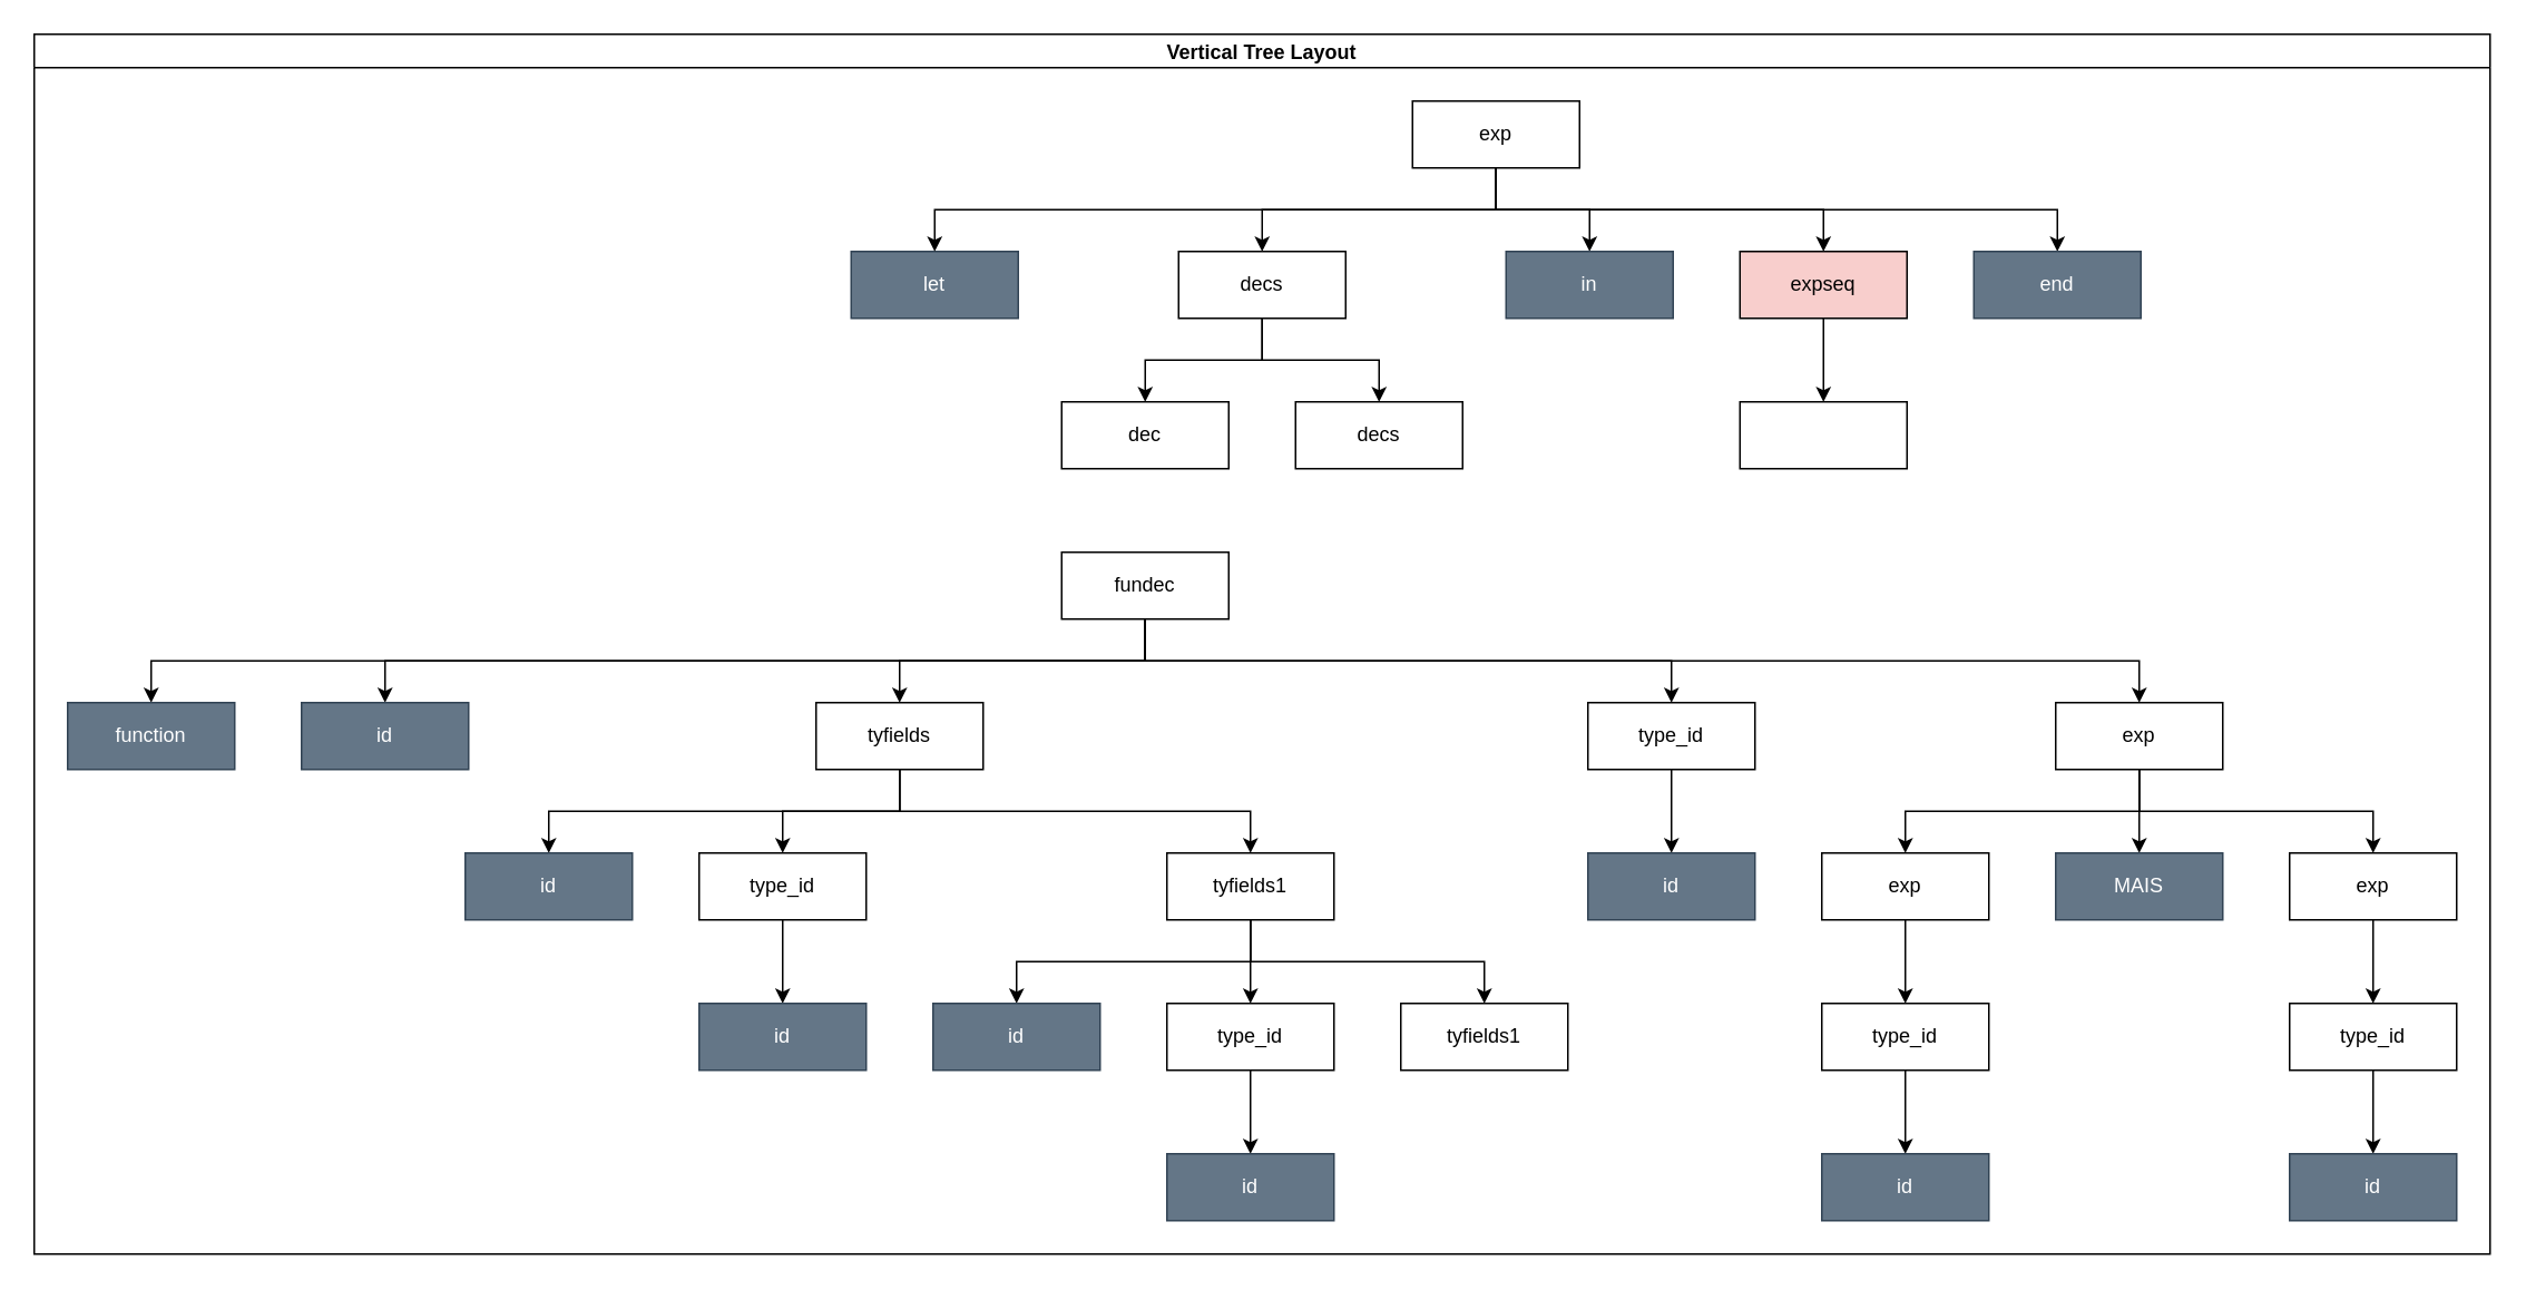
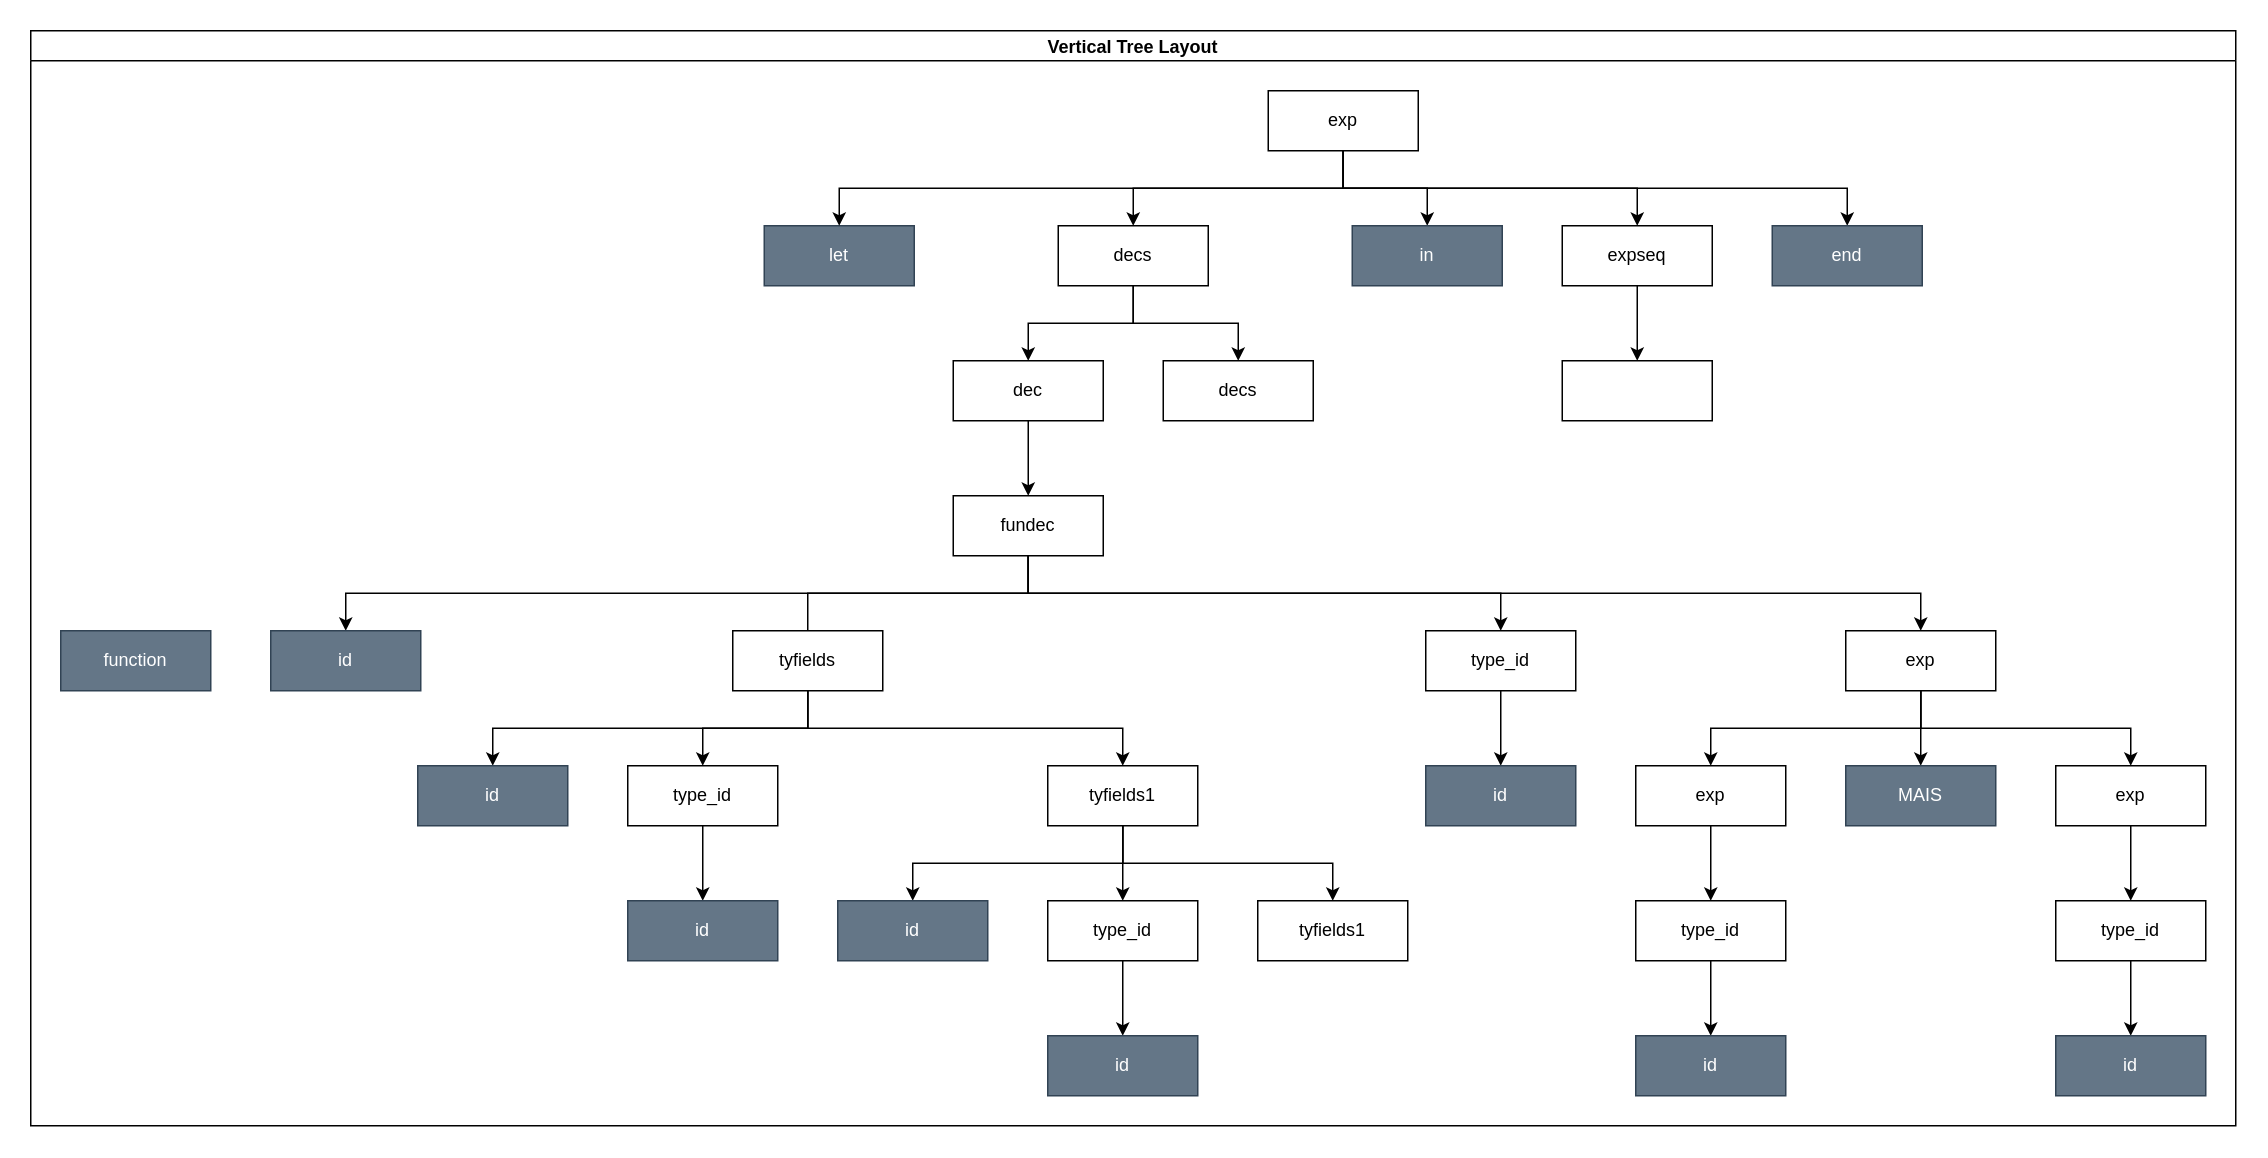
  <mxCell id="0" />
  <mxCell id="1" parent="0" />
  <mxCell id="2" value="Vertical Tree Layout" style="swimlane;startSize=20;horizontal=1;childLayout=treeLayout;horizontalTree=0;resizable=0;containerType=tree;" vertex="1" parent="1"><mxGeometry x="20" y="20" width="1470" height="730" as="geometry" /></mxCell>
  <mxCell id="3" value="exp" style="whiteSpace=wrap;html=1;" vertex="1" parent="2"><mxGeometry x="825" y="40" width="100" height="40" as="geometry" /></mxCell>
  <mxCell id="4" value="let" style="whiteSpace=wrap;html=1;fillColor=#647687;fontColor=#ffffff;strokeColor=#314354;" vertex="1" parent="2"><mxGeometry x="489" y="130" width="100" height="40" as="geometry" /></mxCell>
  <mxCell id="5" value="" style="edgeStyle=elbowEdgeStyle;elbow=vertical;html=1;rounded=0;" edge="1" parent="2" source="3" target="4"><mxGeometry relative="1" as="geometry" /></mxCell>
  <mxCell id="6" value="decs" style="whiteSpace=wrap;html=1;" vertex="1" parent="2"><mxGeometry x="685" y="130" width="100" height="40" as="geometry" /></mxCell>
  <mxCell id="7" value="" style="edgeStyle=elbowEdgeStyle;elbow=vertical;html=1;rounded=0;" edge="1" parent="2" source="3" target="6"><mxGeometry relative="1" as="geometry" /></mxCell>
  <mxCell id="8" value="" style="edgeStyle=orthogonalEdgeStyle;rounded=0;orthogonalLoop=1;jettySize=auto;html=1;" edge="1" source="3" target="9" parent="2"><mxGeometry relative="1" as="geometry" /></mxCell>
  <mxCell id="9" value="in" style="whiteSpace=wrap;html=1;fillColor=#647687;fontColor=#ffffff;strokeColor=#314354;" vertex="1" parent="2"><mxGeometry x="881" y="130" width="100" height="40" as="geometry" /></mxCell>
  <mxCell id="10" value="" style="edgeStyle=orthogonalEdgeStyle;rounded=0;orthogonalLoop=1;jettySize=auto;html=1;exitX=0.5;exitY=1;exitDx=0;exitDy=0;" edge="1" source="3" target="11" parent="2"><mxGeometry relative="1" as="geometry" /></mxCell>
  <mxCell id="11" value="end" style="whiteSpace=wrap;html=1;fillColor=#647687;fontColor=#ffffff;strokeColor=#314354;" vertex="1" parent="2"><mxGeometry x="1161" y="130" width="100" height="40" as="geometry" /></mxCell>
  <mxCell id="12" value="" style="edgeStyle=orthogonalEdgeStyle;rounded=0;orthogonalLoop=1;jettySize=auto;html=1;exitX=0.5;exitY=1;exitDx=0;exitDy=0;" edge="1" source="3" target="13" parent="2"><mxGeometry relative="1" as="geometry" /></mxCell>
- <mxCell id="13" value="expseq" style="whiteSpace=wrap;html=1;fillColor=#f8cecc;" vertex="1" parent="2"><mxGeometry x="1021" y="130" width="100" height="40" as="geometry" /></mxCell>
+ <mxCell id="13" value="expseq" style="whiteSpace=wrap;html=1;" vertex="1" parent="2"><mxGeometry x="1021" y="130" width="100" height="40" as="geometry" /></mxCell>
  <mxCell id="14" value="" style="edgeStyle=elbowEdgeStyle;elbow=vertical;html=1;rounded=0;" edge="1" target="15" source="6" parent="2"><mxGeometry relative="1" as="geometry"><mxPoint x="-3985.6" y="240" as="sourcePoint" /></mxGeometry></mxCell>
  <mxCell id="15" value="dec" style="whiteSpace=wrap;html=1;" vertex="1" parent="2"><mxGeometry x="615" y="220" width="100" height="40" as="geometry" /></mxCell>
  <mxCell id="16" value="" style="edgeStyle=orthogonalEdgeStyle;rounded=0;orthogonalLoop=1;jettySize=auto;html=1;exitX=0.5;exitY=1;exitDx=0;exitDy=0;" edge="1" target="17" source="13" parent="2"><mxGeometry relative="1" as="geometry"><mxPoint x="-3985.6" y="240" as="sourcePoint" /></mxGeometry></mxCell>
  <mxCell id="17" value="&amp;nbsp;" style="whiteSpace=wrap;html=1;" vertex="1" parent="2"><mxGeometry x="1021" y="220" width="100" height="40" as="geometry" /></mxCell>
  <mxCell id="18" value="" style="edgeStyle=elbowEdgeStyle;elbow=vertical;html=1;rounded=0;" edge="1" target="19" source="6" parent="2"><mxGeometry relative="1" as="geometry"><mxPoint x="-3985.6" y="240" as="sourcePoint" /></mxGeometry></mxCell>
  <mxCell id="19" value="decs" style="whiteSpace=wrap;html=1;" vertex="1" parent="2"><mxGeometry x="755" y="220" width="100" height="40" as="geometry" /></mxCell>
+ <mxCell id="20" value="" style="edgeStyle=elbowEdgeStyle;elbow=vertical;html=1;rounded=0;" edge="1" target="21" source="15" parent="2"><mxGeometry relative="1" as="geometry"><mxPoint x="-3789.6" y="330" as="sourcePoint" /></mxGeometry></mxCell>
  <mxCell id="21" value="fundec" style="whiteSpace=wrap;html=1;" vertex="1" parent="2"><mxGeometry x="615" y="310" width="100" height="40" as="geometry" /></mxCell>
- <mxCell id="22" value="" style="edgeStyle=elbowEdgeStyle;elbow=vertical;html=1;rounded=0;" edge="1" target="23" source="21" parent="2"><mxGeometry relative="1" as="geometry"><mxPoint x="-3859.6" y="420" as="sourcePoint" /></mxGeometry></mxCell>
  <mxCell id="23" value="function" style="whiteSpace=wrap;html=1;fillColor=#647687;strokeColor=#314354;fontColor=#ffffff;" vertex="1" parent="2"><mxGeometry x="20" y="400" width="100" height="40" as="geometry" /></mxCell>
  <mxCell id="24" value="" style="edgeStyle=elbowEdgeStyle;elbow=vertical;html=1;rounded=0;" edge="1" target="25" source="21" parent="2"><mxGeometry relative="1" as="geometry"><mxPoint x="-3859.6" y="420" as="sourcePoint" /></mxGeometry></mxCell>
  <mxCell id="25" value="id" style="whiteSpace=wrap;html=1;fillColor=#647687;fontColor=#ffffff;strokeColor=#314354;" vertex="1" parent="2"><mxGeometry x="160" y="400" width="100" height="40" as="geometry" /></mxCell>
- <mxCell id="26" value="" style="edgeStyle=elbowEdgeStyle;elbow=vertical;html=1;rounded=0;" edge="1" target="27" source="21" parent="2"><mxGeometry relative="1" as="geometry"><mxPoint x="-3859.6" y="420" as="sourcePoint" /></mxGeometry></mxCell>
+ <mxCell id="26" value="" style="edgeStyle=elbowEdgeStyle;elbow=vertical;html=1;rounded=0;endArrow=none;" edge="1" target="27" source="21" parent="2"><mxGeometry relative="1" as="geometry"><mxPoint x="-3859.6" y="420" as="sourcePoint" /></mxGeometry></mxCell>
  <mxCell id="27" value="tyfields" style="whiteSpace=wrap;html=1;" vertex="1" parent="2"><mxGeometry x="468" y="400" width="100" height="40" as="geometry" /></mxCell>
  <mxCell id="28" value="" style="edgeStyle=elbowEdgeStyle;elbow=vertical;html=1;rounded=0;" edge="1" target="29" source="21" parent="2"><mxGeometry relative="1" as="geometry"><mxPoint x="-3859.6" y="420" as="sourcePoint" /></mxGeometry></mxCell>
  <mxCell id="29" value="type_id" style="whiteSpace=wrap;html=1;" vertex="1" parent="2"><mxGeometry x="930" y="400" width="100" height="40" as="geometry" /></mxCell>
  <mxCell id="30" value="" style="edgeStyle=elbowEdgeStyle;elbow=vertical;html=1;rounded=0;" edge="1" target="31" source="21" parent="2"><mxGeometry relative="1" as="geometry"><mxPoint x="-3439.6" y="420" as="sourcePoint" /></mxGeometry></mxCell>
  <mxCell id="31" value="exp" style="whiteSpace=wrap;html=1;" vertex="1" parent="2"><mxGeometry x="1210" y="400" width="100" height="40" as="geometry" /></mxCell>
  <mxCell id="32" value="" style="edgeStyle=elbowEdgeStyle;elbow=vertical;html=1;rounded=0;" edge="1" target="33" source="31" parent="2"><mxGeometry relative="1" as="geometry"><mxPoint x="-2949.6" y="510" as="sourcePoint" /></mxGeometry></mxCell>
  <mxCell id="33" value="exp" style="whiteSpace=wrap;html=1;" vertex="1" parent="2"><mxGeometry x="1070" y="490" width="100" height="40" as="geometry" /></mxCell>
  <mxCell id="34" value="" style="edgeStyle=elbowEdgeStyle;elbow=vertical;html=1;rounded=0;" edge="1" target="35" source="31" parent="2"><mxGeometry relative="1" as="geometry"><mxPoint x="-2949.6" y="510" as="sourcePoint" /></mxGeometry></mxCell>
  <mxCell id="35" value="MAIS" style="whiteSpace=wrap;html=1;fillColor=#647687;fontColor=#ffffff;strokeColor=#314354;" vertex="1" parent="2"><mxGeometry x="1210" y="490" width="100" height="40" as="geometry" /></mxCell>
  <mxCell id="36" value="" style="edgeStyle=elbowEdgeStyle;elbow=vertical;html=1;rounded=0;" edge="1" target="37" source="31" parent="2"><mxGeometry relative="1" as="geometry"><mxPoint x="-2431.6" y="510" as="sourcePoint" /></mxGeometry></mxCell>
  <mxCell id="37" value="exp" style="whiteSpace=wrap;html=1;" vertex="1" parent="2"><mxGeometry x="1350" y="490" width="100" height="40" as="geometry" /></mxCell>
  <mxCell id="38" value="" style="edgeStyle=elbowEdgeStyle;elbow=vertical;html=1;rounded=0;" edge="1" target="39" source="29" parent="2"><mxGeometry relative="1" as="geometry"><mxPoint x="-1885.6" y="510" as="sourcePoint" /></mxGeometry></mxCell>
  <mxCell id="39" value="id" style="whiteSpace=wrap;html=1;fillColor=#647687;fontColor=#ffffff;strokeColor=#314354;" vertex="1" parent="2"><mxGeometry x="930" y="490" width="100" height="40" as="geometry" /></mxCell>
  <mxCell id="40" value="" style="edgeStyle=elbowEdgeStyle;elbow=vertical;html=1;rounded=0;" edge="1" target="41" source="37" parent="2"><mxGeometry relative="1" as="geometry"><mxPoint x="-1535.6" y="600" as="sourcePoint" /></mxGeometry></mxCell>
  <mxCell id="41" value="type_id" style="whiteSpace=wrap;html=1;" vertex="1" parent="2"><mxGeometry x="1350" y="580" width="100" height="40" as="geometry" /></mxCell>
  <mxCell id="42" value="" style="edgeStyle=elbowEdgeStyle;elbow=vertical;html=1;rounded=0;" edge="1" target="43" source="33" parent="2"><mxGeometry relative="1" as="geometry"><mxPoint x="-1535.6" y="600" as="sourcePoint" /></mxGeometry></mxCell>
  <mxCell id="43" value="type_id" style="whiteSpace=wrap;html=1;" vertex="1" parent="2"><mxGeometry x="1070" y="580" width="100" height="40" as="geometry" /></mxCell>
  <mxCell id="44" value="" style="edgeStyle=elbowEdgeStyle;elbow=vertical;html=1;rounded=0;" edge="1" target="45" source="27" parent="2"><mxGeometry relative="1" as="geometry"><mxPoint x="-1885.6" y="510" as="sourcePoint" /></mxGeometry></mxCell>
  <mxCell id="45" value="id" style="whiteSpace=wrap;html=1;fillColor=#647687;fontColor=#ffffff;strokeColor=#314354;" vertex="1" parent="2"><mxGeometry x="258" y="490" width="100" height="40" as="geometry" /></mxCell>
  <mxCell id="46" value="" style="edgeStyle=elbowEdgeStyle;elbow=vertical;html=1;rounded=0;" edge="1" target="47" source="27" parent="2"><mxGeometry relative="1" as="geometry"><mxPoint x="-1885.6" y="510" as="sourcePoint" /></mxGeometry></mxCell>
  <mxCell id="47" value="type_id" style="whiteSpace=wrap;html=1;" vertex="1" parent="2"><mxGeometry x="398" y="490" width="100" height="40" as="geometry" /></mxCell>
  <mxCell id="48" value="" style="edgeStyle=elbowEdgeStyle;elbow=vertical;html=1;rounded=0;" edge="1" target="49" source="27" parent="2"><mxGeometry relative="1" as="geometry"><mxPoint x="-1262.6" y="510" as="sourcePoint" /></mxGeometry></mxCell>
  <mxCell id="49" value="tyfields1" style="whiteSpace=wrap;html=1;" vertex="1" parent="2"><mxGeometry x="678" y="490" width="100" height="40" as="geometry" /></mxCell>
  <mxCell id="50" value="" style="edgeStyle=elbowEdgeStyle;elbow=vertical;html=1;rounded=0;" edge="1" target="51" source="49" parent="2"><mxGeometry relative="1" as="geometry"><mxPoint x="-660.6" y="600" as="sourcePoint" /></mxGeometry></mxCell>
  <mxCell id="51" value="id" style="whiteSpace=wrap;html=1;fillColor=#647687;fontColor=#ffffff;strokeColor=#314354;" vertex="1" parent="2"><mxGeometry x="538" y="580" width="100" height="40" as="geometry" /></mxCell>
  <mxCell id="52" value="" style="edgeStyle=elbowEdgeStyle;elbow=vertical;html=1;rounded=0;" edge="1" target="53" source="49" parent="2"><mxGeometry relative="1" as="geometry"><mxPoint x="-660.6" y="600" as="sourcePoint" /></mxGeometry></mxCell>
  <mxCell id="53" value="type_id" style="whiteSpace=wrap;html=1;" vertex="1" parent="2"><mxGeometry x="678" y="580" width="100" height="40" as="geometry" /></mxCell>
  <mxCell id="54" value="" style="edgeStyle=elbowEdgeStyle;elbow=vertical;html=1;rounded=0;" edge="1" target="55" source="49" parent="2"><mxGeometry relative="1" as="geometry"><mxPoint x="47.8" y="600" as="sourcePoint" /></mxGeometry></mxCell>
  <mxCell id="55" value="tyfields1" style="whiteSpace=wrap;html=1;" vertex="1" parent="2"><mxGeometry x="818" y="580" width="100" height="40" as="geometry" /></mxCell>
  <mxCell id="56" value="" style="edgeStyle=elbowEdgeStyle;elbow=vertical;html=1;rounded=0;" edge="1" target="57" source="53" parent="2"><mxGeometry relative="1" as="geometry"><mxPoint x="1005.4" y="690" as="sourcePoint" /></mxGeometry></mxCell>
  <mxCell id="57" value="id" style="whiteSpace=wrap;html=1;fillColor=#647687;fontColor=#ffffff;strokeColor=#314354;" vertex="1" parent="2"><mxGeometry x="678" y="670" width="100" height="40" as="geometry" /></mxCell>
  <mxCell id="58" value="" style="edgeStyle=elbowEdgeStyle;elbow=vertical;html=1;rounded=0;" edge="1" target="59" source="47" parent="2"><mxGeometry relative="1" as="geometry"><mxPoint x="809.4" y="600" as="sourcePoint" /></mxGeometry></mxCell>
  <mxCell id="59" value="id" style="whiteSpace=wrap;html=1;fillColor=#647687;fontColor=#ffffff;strokeColor=#314354;" vertex="1" parent="2"><mxGeometry x="398" y="580" width="100" height="40" as="geometry" /></mxCell>
  <mxCell id="60" value="" style="edgeStyle=elbowEdgeStyle;elbow=vertical;html=1;rounded=0;" edge="1" target="61" source="43" parent="2"><mxGeometry relative="1" as="geometry"><mxPoint x="1410" y="690" as="sourcePoint" /></mxGeometry></mxCell>
  <mxCell id="61" value="id" style="whiteSpace=wrap;html=1;fillColor=#647687;fontColor=#ffffff;strokeColor=#314354;" vertex="1" parent="2"><mxGeometry x="1070" y="670" width="100" height="40" as="geometry" /></mxCell>
  <mxCell id="62" value="" style="edgeStyle=elbowEdgeStyle;elbow=vertical;html=1;rounded=0;" edge="1" target="63" source="41" parent="2"><mxGeometry relative="1" as="geometry"><mxPoint x="1690" y="690" as="sourcePoint" /></mxGeometry></mxCell>
  <mxCell id="63" value="id" style="whiteSpace=wrap;html=1;fillColor=#647687;fontColor=#ffffff;strokeColor=#314354;" vertex="1" parent="2"><mxGeometry x="1350" y="670" width="100" height="40" as="geometry" /></mxCell>
